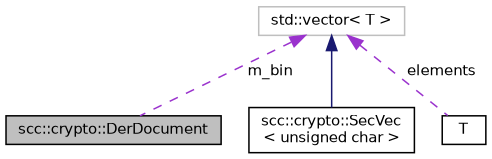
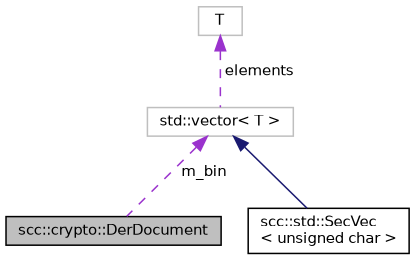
  digraph {
    node [color=black fillcolor=white fontname=Helvetica fontsize=10 shape=record style=filled]
    edge [color=darkorchid3 dir=back fontname=Helvetica fontsize=10 labelfontname=Helvetica labelfontsize=10 style=dashed]
    n1 [fillcolor=grey75 fontcolor=black height=0.2 label="scc::crypto::DerDocument" width=0.4]
-   n2 [height=0.2 label="scc::crypto::SecVec\l\< unsigned char \>" width=0.4]
+   n2 [height=0.2 label="scc::std::SecVec\l\< unsigned char \>" width=0.4]
    n3 [color=grey75 height=0.2 label="std::vector\< T \>" width=0.4]
-   n4 [height=0.2 label=T width=0.4]
+   n4 [color=grey75 height=0.2 label=T width=0.4]
    n3 -> n1 [label=" m_bin"]
    n3 -> n2 [color=midnightblue style=solid]
-   n3 -> n4 [label=" elements"]
+   n4 -> n3 [label=" elements"]
  }
